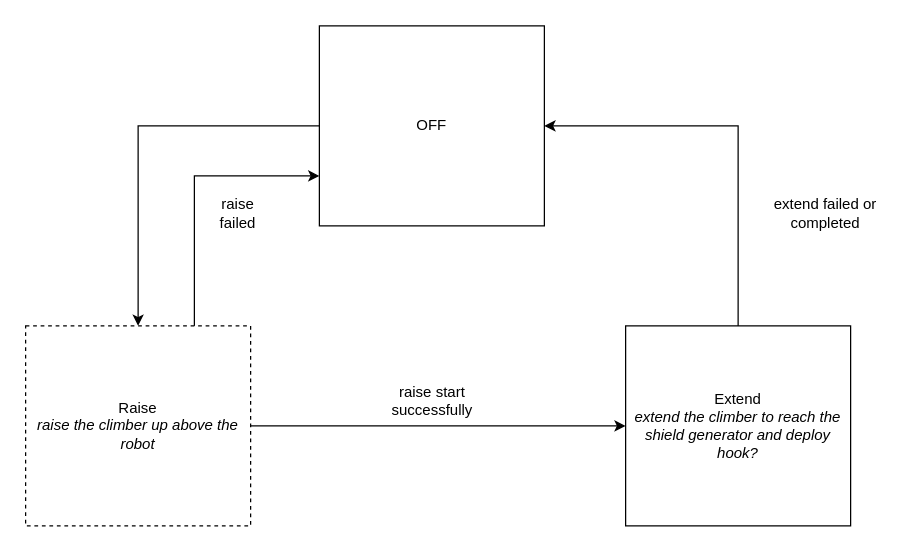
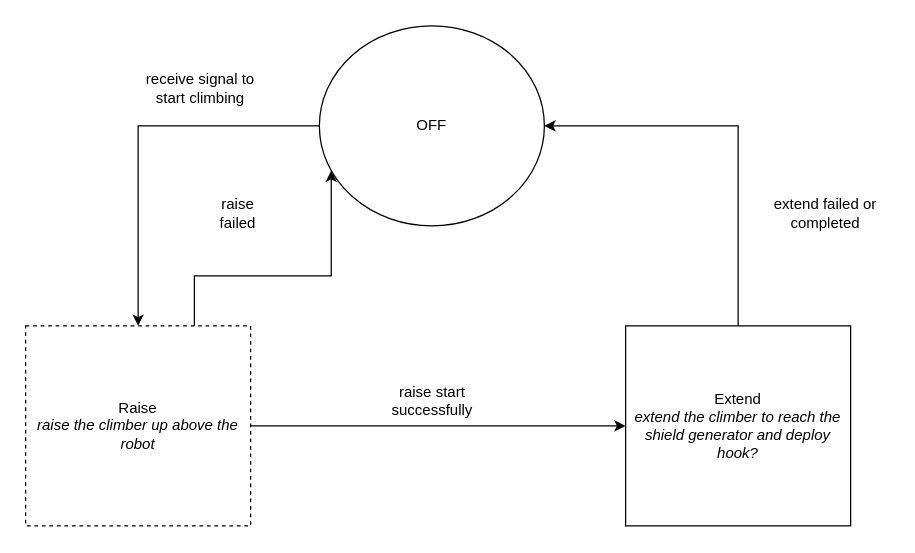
  <mxCell id="0" />
  <mxCell id="1" parent="0" />
  <mxCell id="2" style="edgeStyle=orthogonalEdgeStyle;rounded=0;orthogonalLoop=1;jettySize=auto;html=1;entryX=0.5;entryY=0;entryDx=0;entryDy=0;" edge="1" parent="1" source="3" target="6"><mxGeometry relative="1" as="geometry" /></mxCell>
- <mxCell id="3" value="OFF" style="rounded=0;whiteSpace=wrap;html=1;" vertex="1" parent="1"><mxGeometry x="255" y="20" width="180" height="160" as="geometry" /></mxCell>
+ <mxCell id="3" value="OFF" style="ellipse;whiteSpace=wrap;html=1;" vertex="1" parent="1"><mxGeometry x="255" y="20" width="180" height="160" as="geometry" /></mxCell>
  <mxCell id="4" style="edgeStyle=orthogonalEdgeStyle;rounded=0;orthogonalLoop=1;jettySize=auto;html=1;" edge="1" parent="1" source="6" target="8"><mxGeometry relative="1" as="geometry" /></mxCell>
  <mxCell id="5" style="edgeStyle=orthogonalEdgeStyle;rounded=0;orthogonalLoop=1;jettySize=auto;html=1;exitX=0.75;exitY=0;exitDx=0;exitDy=0;entryX=0;entryY=0.75;entryDx=0;entryDy=0;" edge="1" parent="1" source="6" target="3"><mxGeometry relative="1" as="geometry" /></mxCell>
  <mxCell id="6" value="&lt;div&gt;Raise&lt;/div&gt;&lt;i&gt;raise the climber up above the robot&lt;/i&gt;" style="rounded=0;whiteSpace=wrap;html=1;dashed=1;" vertex="1" parent="1"><mxGeometry x="20" y="260" width="180" height="160" as="geometry" /></mxCell>
  <mxCell id="7" style="edgeStyle=orthogonalEdgeStyle;rounded=0;orthogonalLoop=1;jettySize=auto;html=1;exitX=0.5;exitY=0;exitDx=0;exitDy=0;entryX=1;entryY=0.5;entryDx=0;entryDy=0;" edge="1" parent="1" source="8" target="3"><mxGeometry relative="1" as="geometry" /></mxCell>
  <mxCell id="8" value="&lt;div&gt;Extend&lt;/div&gt;&lt;i&gt;extend the climber to reach the shield generator and deploy hook?&lt;br&gt;&lt;/i&gt;" style="rounded=0;whiteSpace=wrap;html=1;" vertex="1" parent="1"><mxGeometry x="500" y="260" width="180" height="160" as="geometry" /></mxCell>
  <mxCell id="9" value="raise start successfully" style="text;html=1;strokeColor=none;fillColor=none;align=center;verticalAlign=middle;whiteSpace=wrap;rounded=0;" vertex="1" parent="1"><mxGeometry x="287.5" y="310" width="115" height="20" as="geometry" /></mxCell>
+ <mxCell id="10" value="receive signal to start climbing" style="text;html=1;strokeColor=none;fillColor=none;align=center;verticalAlign=middle;whiteSpace=wrap;rounded=0;" vertex="1" parent="1"><mxGeometry x="110" y="60" width="100" height="20" as="geometry" /></mxCell>
  <mxCell id="11" value="raise failed" style="text;html=1;strokeColor=none;fillColor=none;align=center;verticalAlign=middle;whiteSpace=wrap;rounded=0;" vertex="1" parent="1"><mxGeometry x="170" y="160" width="40" height="20" as="geometry" /></mxCell>
  <mxCell id="12" value="extend failed or completed" style="text;html=1;strokeColor=none;fillColor=none;align=center;verticalAlign=middle;whiteSpace=wrap;rounded=0;" vertex="1" parent="1"><mxGeometry x="610" y="160" width="100" height="20" as="geometry" /></mxCell>
